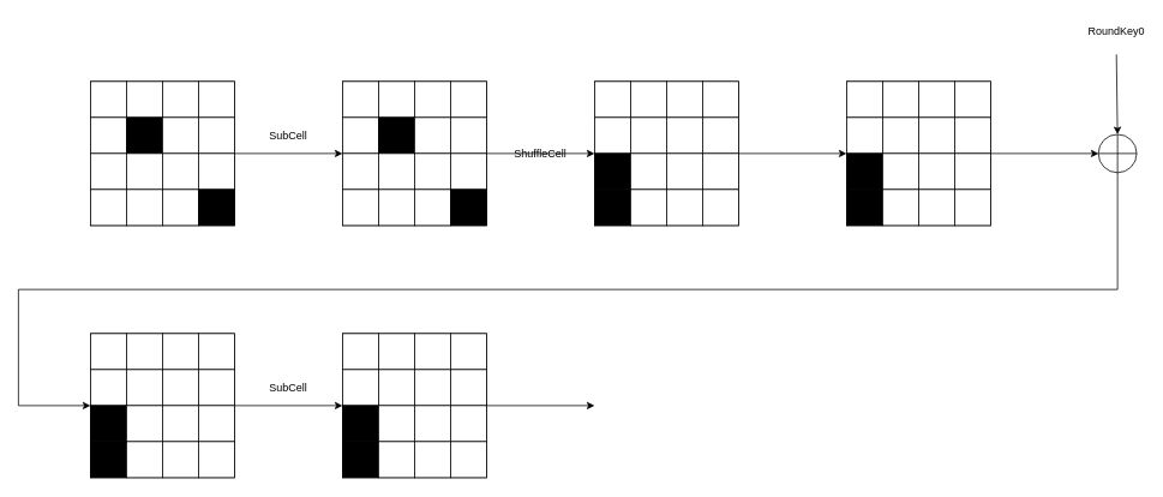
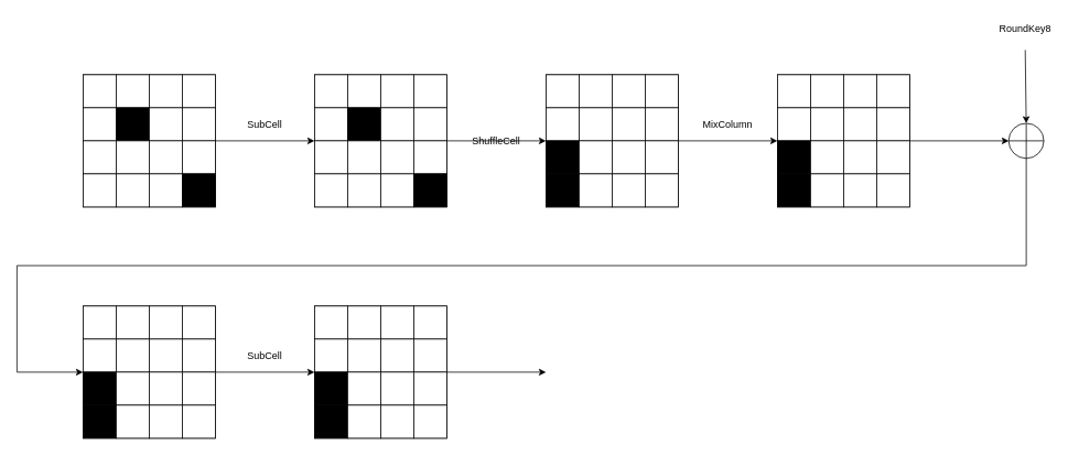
  <mxCell id="0" />
  <mxCell id="1" parent="0" />
  <mxCell id="2" value="" style="rounded=0;whiteSpace=wrap;html=1;" vertex="1" parent="1"><mxGeometry x="100" y="90" width="160" height="160" as="geometry" /></mxCell>
  <mxCell id="3" value="" style="rounded=0;whiteSpace=wrap;html=1;fillColor=#FFFFFF;" vertex="1" parent="1"><mxGeometry x="100" y="90" width="40" height="40" as="geometry" /></mxCell>
  <mxCell id="4" value="" style="rounded=0;whiteSpace=wrap;html=1;" vertex="1" parent="1"><mxGeometry x="140" y="90" width="40" height="40" as="geometry" /></mxCell>
  <mxCell id="5" value="" style="rounded=0;whiteSpace=wrap;html=1;" vertex="1" parent="1"><mxGeometry x="180" y="90" width="40" height="40" as="geometry" /></mxCell>
  <mxCell id="6" value="" style="rounded=0;whiteSpace=wrap;html=1;" vertex="1" parent="1"><mxGeometry x="220" y="90" width="40" height="40" as="geometry" /></mxCell>
  <mxCell id="7" value="" style="rounded=0;whiteSpace=wrap;html=1;fillColor=#FFFFFF;" vertex="1" parent="1"><mxGeometry x="100" y="130" width="40" height="40" as="geometry" /></mxCell>
  <mxCell id="8" value="" style="rounded=0;whiteSpace=wrap;html=1;fillColor=#000000;" vertex="1" parent="1"><mxGeometry x="140" y="130" width="40" height="40" as="geometry" /></mxCell>
  <mxCell id="9" value="" style="rounded=0;whiteSpace=wrap;html=1;fillColor=#FFFFFF;" vertex="1" parent="1"><mxGeometry x="180" y="130" width="40" height="40" as="geometry" /></mxCell>
  <mxCell id="10" value="" style="rounded=0;whiteSpace=wrap;html=1;" vertex="1" parent="1"><mxGeometry x="220" y="130" width="40" height="40" as="geometry" /></mxCell>
  <mxCell id="11" value="" style="rounded=0;whiteSpace=wrap;html=1;fillColor=#FFFFFF;" vertex="1" parent="1"><mxGeometry x="100" y="170" width="40" height="40" as="geometry" /></mxCell>
  <mxCell id="12" value="" style="rounded=0;whiteSpace=wrap;html=1;" vertex="1" parent="1"><mxGeometry x="140" y="170" width="40" height="40" as="geometry" /></mxCell>
  <mxCell id="13" value="" style="rounded=0;whiteSpace=wrap;html=1;fillColor=#FFFFFF;" vertex="1" parent="1"><mxGeometry x="180" y="170" width="40" height="40" as="geometry" /></mxCell>
  <mxCell id="14" value="" style="rounded=0;whiteSpace=wrap;html=1;fillColor=#FFFFFF;" vertex="1" parent="1"><mxGeometry x="220" y="170" width="40" height="40" as="geometry" /></mxCell>
  <mxCell id="15" value="" style="rounded=0;whiteSpace=wrap;html=1;fillColor=#FFFFFF;" vertex="1" parent="1"><mxGeometry x="100" y="210" width="40" height="40" as="geometry" /></mxCell>
  <mxCell id="16" value="" style="rounded=0;whiteSpace=wrap;html=1;fillColor=#FFFFFF;" vertex="1" parent="1"><mxGeometry x="140" y="210" width="40" height="40" as="geometry" /></mxCell>
  <mxCell id="17" value="" style="rounded=0;whiteSpace=wrap;html=1;" vertex="1" parent="1"><mxGeometry x="180" y="210" width="40" height="40" as="geometry" /></mxCell>
  <mxCell id="18" value="" style="rounded=0;whiteSpace=wrap;html=1;fillColor=#000000;" vertex="1" parent="1"><mxGeometry x="220" y="210" width="40" height="40" as="geometry" /></mxCell>
  <mxCell id="19" value="SubCell" style="text;html=1;strokeColor=none;fillColor=none;align=center;verticalAlign=middle;whiteSpace=wrap;rounded=0;" vertex="1" parent="1"><mxGeometry x="290" y="135" width="60" height="30" as="geometry" /></mxCell>
  <mxCell id="20" value="" style="rounded=0;whiteSpace=wrap;html=1;" vertex="1" parent="1"><mxGeometry x="380" y="90" width="160" height="160" as="geometry" /></mxCell>
  <mxCell id="21" value="" style="rounded=0;whiteSpace=wrap;html=1;fillColor=#FFFFFF;" vertex="1" parent="1"><mxGeometry x="380" y="90" width="40" height="40" as="geometry" /></mxCell>
  <mxCell id="22" value="" style="rounded=0;whiteSpace=wrap;html=1;" vertex="1" parent="1"><mxGeometry x="420" y="90" width="40" height="40" as="geometry" /></mxCell>
  <mxCell id="23" value="" style="rounded=0;whiteSpace=wrap;html=1;" vertex="1" parent="1"><mxGeometry x="460" y="90" width="40" height="40" as="geometry" /></mxCell>
  <mxCell id="24" value="" style="rounded=0;whiteSpace=wrap;html=1;" vertex="1" parent="1"><mxGeometry x="500" y="90" width="40" height="40" as="geometry" /></mxCell>
  <mxCell id="25" value="" style="rounded=0;whiteSpace=wrap;html=1;fillColor=#FFFFFF;" vertex="1" parent="1"><mxGeometry x="380" y="130" width="40" height="40" as="geometry" /></mxCell>
  <mxCell id="26" value="" style="rounded=0;whiteSpace=wrap;html=1;fillColor=#000000;" vertex="1" parent="1"><mxGeometry x="420" y="130" width="40" height="40" as="geometry" /></mxCell>
  <mxCell id="27" value="" style="rounded=0;whiteSpace=wrap;html=1;fillColor=#FFFFFF;" vertex="1" parent="1"><mxGeometry x="460" y="130" width="40" height="40" as="geometry" /></mxCell>
  <mxCell id="28" value="" style="rounded=0;whiteSpace=wrap;html=1;" vertex="1" parent="1"><mxGeometry x="500" y="130" width="40" height="40" as="geometry" /></mxCell>
  <mxCell id="29" value="" style="rounded=0;whiteSpace=wrap;html=1;fillColor=#FFFFFF;" vertex="1" parent="1"><mxGeometry x="380" y="170" width="40" height="40" as="geometry" /></mxCell>
  <mxCell id="30" value="" style="rounded=0;whiteSpace=wrap;html=1;" vertex="1" parent="1"><mxGeometry x="420" y="170" width="40" height="40" as="geometry" /></mxCell>
  <mxCell id="31" value="" style="rounded=0;whiteSpace=wrap;html=1;fillColor=#FFFFFF;" vertex="1" parent="1"><mxGeometry x="460" y="170" width="40" height="40" as="geometry" /></mxCell>
  <mxCell id="32" value="" style="rounded=0;whiteSpace=wrap;html=1;fillColor=#FFFFFF;" vertex="1" parent="1"><mxGeometry x="500" y="170" width="40" height="40" as="geometry" /></mxCell>
  <mxCell id="33" value="" style="rounded=0;whiteSpace=wrap;html=1;fillColor=#FFFFFF;" vertex="1" parent="1"><mxGeometry x="380" y="210" width="40" height="40" as="geometry" /></mxCell>
  <mxCell id="34" value="" style="rounded=0;whiteSpace=wrap;html=1;fillColor=#FFFFFF;" vertex="1" parent="1"><mxGeometry x="420" y="210" width="40" height="40" as="geometry" /></mxCell>
  <mxCell id="35" value="" style="rounded=0;whiteSpace=wrap;html=1;" vertex="1" parent="1"><mxGeometry x="460" y="210" width="40" height="40" as="geometry" /></mxCell>
  <mxCell id="36" value="" style="rounded=0;whiteSpace=wrap;html=1;fillColor=#000000;" vertex="1" parent="1"><mxGeometry x="500" y="210" width="40" height="40" as="geometry" /></mxCell>
  <mxCell id="37" value="" style="endArrow=classic;html=1;rounded=0;exitX=1;exitY=0;exitDx=0;exitDy=0;entryX=0;entryY=0;entryDx=0;entryDy=0;" edge="1" parent="1" source="32" target="48"><mxGeometry width="50" height="50" relative="1" as="geometry"><mxPoint x="600" y="250" as="sourcePoint" /><mxPoint x="620" y="290" as="targetPoint" /></mxGeometry></mxCell>
  <mxCell id="38" value="ShuffleCell" style="text;html=1;strokeColor=none;fillColor=none;align=center;verticalAlign=middle;whiteSpace=wrap;rounded=0;" vertex="1" parent="1"><mxGeometry x="570" y="155" width="60" height="30" as="geometry" /></mxCell>
  <mxCell id="39" value="" style="rounded=0;whiteSpace=wrap;html=1;" vertex="1" parent="1"><mxGeometry x="660" y="90" width="160" height="160" as="geometry" /></mxCell>
  <mxCell id="40" value="" style="rounded=0;whiteSpace=wrap;html=1;strokeColor=default;fillColor=#FFFFFF;" vertex="1" parent="1"><mxGeometry x="660" y="90" width="40" height="40" as="geometry" /></mxCell>
  <mxCell id="41" value="" style="rounded=0;whiteSpace=wrap;html=1;fillColor=#FFFFFF;" vertex="1" parent="1"><mxGeometry x="700" y="90" width="40" height="40" as="geometry" /></mxCell>
  <mxCell id="42" value="" style="rounded=0;whiteSpace=wrap;html=1;fillColor=#FFFFFF;" vertex="1" parent="1"><mxGeometry x="740" y="90" width="40" height="40" as="geometry" /></mxCell>
  <mxCell id="43" value="" style="rounded=0;whiteSpace=wrap;html=1;fillColor=#FFFFFF;" vertex="1" parent="1"><mxGeometry x="780" y="90" width="40" height="40" as="geometry" /></mxCell>
  <mxCell id="44" value="" style="rounded=0;whiteSpace=wrap;html=1;fillColor=#FFFFFF;" vertex="1" parent="1"><mxGeometry x="660" y="130" width="40" height="40" as="geometry" /></mxCell>
  <mxCell id="45" value="" style="rounded=0;whiteSpace=wrap;html=1;" vertex="1" parent="1"><mxGeometry x="700" y="130" width="40" height="40" as="geometry" /></mxCell>
  <mxCell id="46" value="" style="rounded=0;whiteSpace=wrap;html=1;" vertex="1" parent="1"><mxGeometry x="740" y="130" width="40" height="40" as="geometry" /></mxCell>
  <mxCell id="47" value="" style="rounded=0;whiteSpace=wrap;html=1;" vertex="1" parent="1"><mxGeometry x="780" y="130" width="40" height="40" as="geometry" /></mxCell>
  <mxCell id="48" value="" style="rounded=0;whiteSpace=wrap;html=1;fillColor=#000000;" vertex="1" parent="1"><mxGeometry x="660" y="170" width="40" height="40" as="geometry" /></mxCell>
  <mxCell id="49" value="" style="rounded=0;whiteSpace=wrap;html=1;" vertex="1" parent="1"><mxGeometry x="700" y="170" width="40" height="40" as="geometry" /></mxCell>
  <mxCell id="50" value="" style="rounded=0;whiteSpace=wrap;html=1;" vertex="1" parent="1"><mxGeometry x="740" y="170" width="40" height="40" as="geometry" /></mxCell>
  <mxCell id="51" value="" style="rounded=0;whiteSpace=wrap;html=1;" vertex="1" parent="1"><mxGeometry x="780" y="170" width="40" height="40" as="geometry" /></mxCell>
  <mxCell id="52" value="" style="rounded=0;whiteSpace=wrap;html=1;fillColor=#000000;" vertex="1" parent="1"><mxGeometry x="660" y="210" width="40" height="40" as="geometry" /></mxCell>
  <mxCell id="53" value="" style="rounded=0;whiteSpace=wrap;html=1;" vertex="1" parent="1"><mxGeometry x="700" y="210" width="40" height="40" as="geometry" /></mxCell>
  <mxCell id="54" value="" style="rounded=0;whiteSpace=wrap;html=1;" vertex="1" parent="1"><mxGeometry x="740" y="210" width="40" height="40" as="geometry" /></mxCell>
  <mxCell id="55" value="" style="rounded=0;whiteSpace=wrap;html=1;" vertex="1" parent="1"><mxGeometry x="780" y="210" width="40" height="40" as="geometry" /></mxCell>
  <mxCell id="56" value="" style="endArrow=classic;html=1;rounded=0;exitX=1;exitY=0;exitDx=0;exitDy=0;" edge="1" parent="1" source="51"><mxGeometry width="50" height="50" relative="1" as="geometry"><mxPoint x="900" y="170" as="sourcePoint" /><mxPoint x="940" y="170" as="targetPoint" /></mxGeometry></mxCell>
+ <mxCell id="57" value="MixColumn" style="text;html=1;strokeColor=none;fillColor=none;align=center;verticalAlign=middle;whiteSpace=wrap;rounded=0;" vertex="1" parent="1"><mxGeometry x="850" y="135" width="60" height="30" as="geometry" /></mxCell>
  <mxCell id="58" style="edgeStyle=orthogonalEdgeStyle;rounded=0;orthogonalLoop=1;jettySize=auto;html=1;exitX=0.5;exitY=1;exitDx=0;exitDy=0;entryX=0;entryY=0;entryDx=0;entryDy=0;" edge="1" parent="1" source="59" target="92"><mxGeometry relative="1" as="geometry"><Array as="points"><mxPoint x="1241" y="321" /><mxPoint x="20" y="321" /><mxPoint x="20" y="450" /></Array></mxGeometry></mxCell>
  <mxCell id="59" value="" style="ellipse;whiteSpace=wrap;html=1;" vertex="1" parent="1"><mxGeometry x="1219.75" y="148.75" width="42.5" height="42.5" as="geometry" /></mxCell>
  <mxCell id="60" value="" style="endArrow=none;html=1;rounded=0;entryX=0.5;entryY=0;entryDx=0;entryDy=0;exitX=0.5;exitY=1;exitDx=0;exitDy=0;" edge="1" parent="1" source="59" target="59"><mxGeometry width="50" height="50" relative="1" as="geometry"><mxPoint x="1198.75" y="230" as="sourcePoint" /><mxPoint x="1248.75" y="180" as="targetPoint" /></mxGeometry></mxCell>
  <mxCell id="61" value="" style="endArrow=none;html=1;rounded=0;entryX=1;entryY=0.5;entryDx=0;entryDy=0;exitX=0;exitY=0.5;exitDx=0;exitDy=0;" edge="1" parent="1" source="59" target="59"><mxGeometry width="50" height="50" relative="1" as="geometry"><mxPoint x="1198.75" y="230" as="sourcePoint" /><mxPoint x="1248.75" y="180" as="targetPoint" /></mxGeometry></mxCell>
  <mxCell id="62" value="" style="endArrow=classic;html=1;rounded=0;entryX=0.5;entryY=0;entryDx=0;entryDy=0;" edge="1" parent="1" target="59"><mxGeometry width="50" height="50" relative="1" as="geometry"><mxPoint x="1239.75" y="60" as="sourcePoint" /><mxPoint x="1248.75" y="120" as="targetPoint" /></mxGeometry></mxCell>
- <mxCell id="63" value="&lt;div&gt;RoundKey0&lt;/div&gt;" style="text;html=1;strokeColor=none;fillColor=none;align=center;verticalAlign=middle;whiteSpace=wrap;rounded=0;" vertex="1" parent="1"><mxGeometry x="1210" y="20" width="60" height="30" as="geometry" /></mxCell>
+ <mxCell id="63" value="&lt;div&gt;RoundKey8&lt;/div&gt;" style="text;html=1;strokeColor=none;fillColor=none;align=center;verticalAlign=middle;whiteSpace=wrap;rounded=0;" vertex="1" parent="1"><mxGeometry x="1210" y="20" width="60" height="30" as="geometry" /></mxCell>
  <mxCell id="64" value="" style="endArrow=classic;html=1;rounded=0;exitX=1;exitY=0;exitDx=0;exitDy=0;entryX=0;entryY=0;entryDx=0;entryDy=0;" edge="1" parent="1" source="14" target="29"><mxGeometry width="50" height="50" relative="1" as="geometry"><mxPoint x="420" y="210" as="sourcePoint" /><mxPoint x="470" y="160" as="targetPoint" /></mxGeometry></mxCell>
  <mxCell id="65" value="" style="rounded=0;whiteSpace=wrap;html=1;" vertex="1" parent="1"><mxGeometry x="940" y="90" width="160" height="160" as="geometry" /></mxCell>
  <mxCell id="66" value="" style="rounded=0;whiteSpace=wrap;html=1;strokeColor=#000000;fillColor=#FFFFFF;" vertex="1" parent="1"><mxGeometry x="940" y="90" width="40" height="40" as="geometry" /></mxCell>
  <mxCell id="67" value="" style="rounded=0;whiteSpace=wrap;html=1;" vertex="1" parent="1"><mxGeometry x="980" y="90" width="40" height="40" as="geometry" /></mxCell>
  <mxCell id="68" value="" style="rounded=0;whiteSpace=wrap;html=1;" vertex="1" parent="1"><mxGeometry x="1020" y="90" width="40" height="40" as="geometry" /></mxCell>
  <mxCell id="69" value="" style="rounded=0;whiteSpace=wrap;html=1;" vertex="1" parent="1"><mxGeometry x="1060" y="90" width="40" height="40" as="geometry" /></mxCell>
  <mxCell id="70" value="" style="rounded=0;whiteSpace=wrap;html=1;fillColor=#FFFFFF;" vertex="1" parent="1"><mxGeometry x="940" y="130" width="40" height="40" as="geometry" /></mxCell>
  <mxCell id="71" value="" style="rounded=0;whiteSpace=wrap;html=1;" vertex="1" parent="1"><mxGeometry x="980" y="130" width="40" height="40" as="geometry" /></mxCell>
  <mxCell id="72" value="" style="rounded=0;whiteSpace=wrap;html=1;fillColor=#FFFFFF;" vertex="1" parent="1"><mxGeometry x="1020" y="130" width="40" height="40" as="geometry" /></mxCell>
  <mxCell id="73" value="" style="rounded=0;whiteSpace=wrap;html=1;" vertex="1" parent="1"><mxGeometry x="1060" y="130" width="40" height="40" as="geometry" /></mxCell>
  <mxCell id="74" value="" style="rounded=0;whiteSpace=wrap;html=1;fillColor=#000000;" vertex="1" parent="1"><mxGeometry x="940" y="170" width="40" height="40" as="geometry" /></mxCell>
  <mxCell id="75" value="" style="rounded=0;whiteSpace=wrap;html=1;" vertex="1" parent="1"><mxGeometry x="980" y="170" width="40" height="40" as="geometry" /></mxCell>
  <mxCell id="76" value="" style="rounded=0;whiteSpace=wrap;html=1;" vertex="1" parent="1"><mxGeometry x="1020" y="170" width="40" height="40" as="geometry" /></mxCell>
  <mxCell id="77" value="" style="rounded=0;whiteSpace=wrap;html=1;fillColor=#FFFFFF;" vertex="1" parent="1"><mxGeometry x="1060" y="170" width="40" height="40" as="geometry" /></mxCell>
  <mxCell id="78" value="" style="rounded=0;whiteSpace=wrap;html=1;fillColor=#000000;" vertex="1" parent="1"><mxGeometry x="940" y="210" width="40" height="40" as="geometry" /></mxCell>
  <mxCell id="79" value="" style="rounded=0;whiteSpace=wrap;html=1;fillColor=#FFFFFF;" vertex="1" parent="1"><mxGeometry x="980" y="210" width="40" height="40" as="geometry" /></mxCell>
  <mxCell id="80" value="" style="rounded=0;whiteSpace=wrap;html=1;" vertex="1" parent="1"><mxGeometry x="1020" y="210" width="40" height="40" as="geometry" /></mxCell>
  <mxCell id="81" value="" style="rounded=0;whiteSpace=wrap;html=1;" vertex="1" parent="1"><mxGeometry x="1060" y="210" width="40" height="40" as="geometry" /></mxCell>
  <mxCell id="82" value="" style="endArrow=classic;html=1;rounded=0;exitX=1;exitY=0;exitDx=0;exitDy=0;" edge="1" parent="1" source="77"><mxGeometry width="50" height="50" relative="1" as="geometry"><mxPoint x="1180" y="170" as="sourcePoint" /><mxPoint x="1220" y="170" as="targetPoint" /></mxGeometry></mxCell>
  <mxCell id="83" value="" style="rounded=0;whiteSpace=wrap;html=1;" vertex="1" parent="1"><mxGeometry x="100" y="370" width="160" height="160" as="geometry" /></mxCell>
  <mxCell id="84" value="" style="rounded=0;whiteSpace=wrap;html=1;strokeColor=#000000;fillColor=#FFFFFF;" vertex="1" parent="1"><mxGeometry x="100" y="370" width="40" height="40" as="geometry" /></mxCell>
  <mxCell id="85" value="" style="rounded=0;whiteSpace=wrap;html=1;" vertex="1" parent="1"><mxGeometry x="140" y="370" width="40" height="40" as="geometry" /></mxCell>
  <mxCell id="86" value="" style="rounded=0;whiteSpace=wrap;html=1;" vertex="1" parent="1"><mxGeometry x="180" y="370" width="40" height="40" as="geometry" /></mxCell>
  <mxCell id="87" value="" style="rounded=0;whiteSpace=wrap;html=1;" vertex="1" parent="1"><mxGeometry x="220" y="370" width="40" height="40" as="geometry" /></mxCell>
  <mxCell id="88" value="" style="rounded=0;whiteSpace=wrap;html=1;fillColor=#FFFFFF;" vertex="1" parent="1"><mxGeometry x="100" y="410" width="40" height="40" as="geometry" /></mxCell>
  <mxCell id="89" value="" style="rounded=0;whiteSpace=wrap;html=1;" vertex="1" parent="1"><mxGeometry x="140" y="410" width="40" height="40" as="geometry" /></mxCell>
  <mxCell id="90" value="" style="rounded=0;whiteSpace=wrap;html=1;fillColor=#FFFFFF;" vertex="1" parent="1"><mxGeometry x="180" y="410" width="40" height="40" as="geometry" /></mxCell>
  <mxCell id="91" value="" style="rounded=0;whiteSpace=wrap;html=1;" vertex="1" parent="1"><mxGeometry x="220" y="410" width="40" height="40" as="geometry" /></mxCell>
  <mxCell id="92" value="" style="rounded=0;whiteSpace=wrap;html=1;fillColor=#000000;" vertex="1" parent="1"><mxGeometry x="100" y="450" width="40" height="40" as="geometry" /></mxCell>
  <mxCell id="93" value="" style="rounded=0;whiteSpace=wrap;html=1;" vertex="1" parent="1"><mxGeometry x="140" y="450" width="40" height="40" as="geometry" /></mxCell>
  <mxCell id="94" value="" style="rounded=0;whiteSpace=wrap;html=1;" vertex="1" parent="1"><mxGeometry x="180" y="450" width="40" height="40" as="geometry" /></mxCell>
  <mxCell id="95" value="" style="rounded=0;whiteSpace=wrap;html=1;fillColor=#FFFFFF;" vertex="1" parent="1"><mxGeometry x="220" y="450" width="40" height="40" as="geometry" /></mxCell>
  <mxCell id="96" value="" style="rounded=0;whiteSpace=wrap;html=1;fillColor=#000000;" vertex="1" parent="1"><mxGeometry x="100" y="490" width="40" height="40" as="geometry" /></mxCell>
  <mxCell id="97" value="" style="rounded=0;whiteSpace=wrap;html=1;fillColor=#FFFFFF;" vertex="1" parent="1"><mxGeometry x="140" y="490" width="40" height="40" as="geometry" /></mxCell>
  <mxCell id="98" value="" style="rounded=0;whiteSpace=wrap;html=1;" vertex="1" parent="1"><mxGeometry x="180" y="490" width="40" height="40" as="geometry" /></mxCell>
  <mxCell id="99" value="" style="rounded=0;whiteSpace=wrap;html=1;" vertex="1" parent="1"><mxGeometry x="220" y="490" width="40" height="40" as="geometry" /></mxCell>
  <mxCell id="100" value="SubCell" style="text;html=1;strokeColor=none;fillColor=none;align=center;verticalAlign=middle;whiteSpace=wrap;rounded=0;" vertex="1" parent="1"><mxGeometry x="290" y="415" width="60" height="30" as="geometry" /></mxCell>
  <mxCell id="101" value="" style="rounded=0;whiteSpace=wrap;html=1;" vertex="1" parent="1"><mxGeometry x="380" y="370" width="160" height="160" as="geometry" /></mxCell>
  <mxCell id="102" value="" style="rounded=0;whiteSpace=wrap;html=1;fillColor=#FFFFFF;" vertex="1" parent="1"><mxGeometry x="380" y="370" width="40" height="40" as="geometry" /></mxCell>
  <mxCell id="103" value="" style="rounded=0;whiteSpace=wrap;html=1;" vertex="1" parent="1"><mxGeometry x="420" y="370" width="40" height="40" as="geometry" /></mxCell>
  <mxCell id="104" value="" style="rounded=0;whiteSpace=wrap;html=1;" vertex="1" parent="1"><mxGeometry x="460" y="370" width="40" height="40" as="geometry" /></mxCell>
  <mxCell id="105" value="" style="rounded=0;whiteSpace=wrap;html=1;" vertex="1" parent="1"><mxGeometry x="500" y="370" width="40" height="40" as="geometry" /></mxCell>
  <mxCell id="106" value="" style="rounded=0;whiteSpace=wrap;html=1;fillColor=#FFFFFF;" vertex="1" parent="1"><mxGeometry x="380" y="410" width="40" height="40" as="geometry" /></mxCell>
  <mxCell id="107" value="" style="rounded=0;whiteSpace=wrap;html=1;fillColor=#FFFFFF;" vertex="1" parent="1"><mxGeometry x="420" y="410" width="40" height="40" as="geometry" /></mxCell>
  <mxCell id="108" value="" style="rounded=0;whiteSpace=wrap;html=1;fillColor=#FFFFFF;" vertex="1" parent="1"><mxGeometry x="460" y="410" width="40" height="40" as="geometry" /></mxCell>
  <mxCell id="109" value="" style="rounded=0;whiteSpace=wrap;html=1;" vertex="1" parent="1"><mxGeometry x="500" y="410" width="40" height="40" as="geometry" /></mxCell>
  <mxCell id="110" value="" style="rounded=0;whiteSpace=wrap;html=1;fillColor=#000000;" vertex="1" parent="1"><mxGeometry x="380" y="450" width="40" height="40" as="geometry" /></mxCell>
  <mxCell id="111" value="" style="rounded=0;whiteSpace=wrap;html=1;" vertex="1" parent="1"><mxGeometry x="420" y="450" width="40" height="40" as="geometry" /></mxCell>
  <mxCell id="112" value="" style="rounded=0;whiteSpace=wrap;html=1;fillColor=#FFFFFF;" vertex="1" parent="1"><mxGeometry x="460" y="450" width="40" height="40" as="geometry" /></mxCell>
  <mxCell id="113" value="" style="rounded=0;whiteSpace=wrap;html=1;fillColor=#FFFFFF;" vertex="1" parent="1"><mxGeometry x="500" y="450" width="40" height="40" as="geometry" /></mxCell>
  <mxCell id="114" value="" style="rounded=0;whiteSpace=wrap;html=1;fillColor=#000000;" vertex="1" parent="1"><mxGeometry x="380" y="490" width="40" height="40" as="geometry" /></mxCell>
  <mxCell id="115" value="" style="rounded=0;whiteSpace=wrap;html=1;fillColor=#FFFFFF;" vertex="1" parent="1"><mxGeometry x="420" y="490" width="40" height="40" as="geometry" /></mxCell>
  <mxCell id="116" value="" style="rounded=0;whiteSpace=wrap;html=1;" vertex="1" parent="1"><mxGeometry x="460" y="490" width="40" height="40" as="geometry" /></mxCell>
  <mxCell id="117" value="" style="rounded=0;whiteSpace=wrap;html=1;fillColor=#FFFFFF;" vertex="1" parent="1"><mxGeometry x="500" y="490" width="40" height="40" as="geometry" /></mxCell>
  <mxCell id="118" value="" style="endArrow=classic;html=1;rounded=0;exitX=1;exitY=0;exitDx=0;exitDy=0;entryX=0;entryY=0;entryDx=0;entryDy=0;" edge="1" parent="1" source="113"><mxGeometry width="50" height="50" relative="1" as="geometry"><mxPoint x="600" y="530" as="sourcePoint" /><mxPoint x="660" y="450" as="targetPoint" /></mxGeometry></mxCell>
  <mxCell id="119" value="" style="endArrow=classic;html=1;rounded=0;exitX=1;exitY=0;exitDx=0;exitDy=0;entryX=0;entryY=0;entryDx=0;entryDy=0;" edge="1" parent="1" target="110"><mxGeometry width="50" height="50" relative="1" as="geometry"><mxPoint x="260" y="450" as="sourcePoint" /><mxPoint x="470" y="440" as="targetPoint" /></mxGeometry></mxCell>
